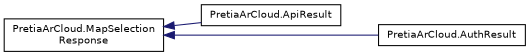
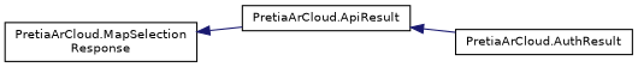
  digraph {
    rankdir=LR
    node [color=black fillcolor=white fontname=Helvetica fontsize=10 shape=record style=filled]
    edge [color=midnightblue dir=back fontname=Helvetica fontsize=10 labelfontname=Helvetica labelfontsize=10 style=solid]
    n1 [height=0.2 label="PretiaArCloud.ApiResult" width=0.4]
    n2 [height=0.2 label="PretiaArCloud.AuthResult" width=0.4]
    n3 [height=0.2 label="PretiaArCloud.MapSelection\lResponse" width=0.4]
-   n3 -> n2
+   n1 -> n2
    n3 -> n1
  }
